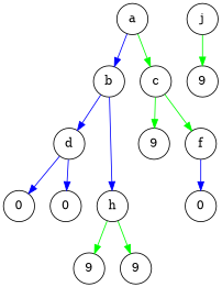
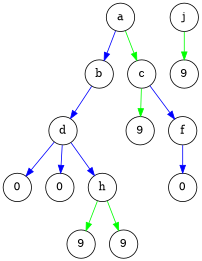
  digraph {
    node [shape=circle]
    edge [color=blue]
    a
    b
    c
    d
    n5 [label=9]
    f
    n7 [label=0]
    h
    n9 [label=0]
    n10 [label=0]
    n11 [label=9]
    n12 [label=9]
    n13 [label=9]
    j
    a -> b
    a -> c [color=green]
    b -> d
    c -> n5 [color=green]
-   c -> f [color=green]
+   c -> f
    d -> n7
-   b -> h
+   d -> h
    d -> n9
    f -> n10
    h -> n11 [color=green]
    h -> n12 [color=green]
    j -> n13 [color=green]
  }
